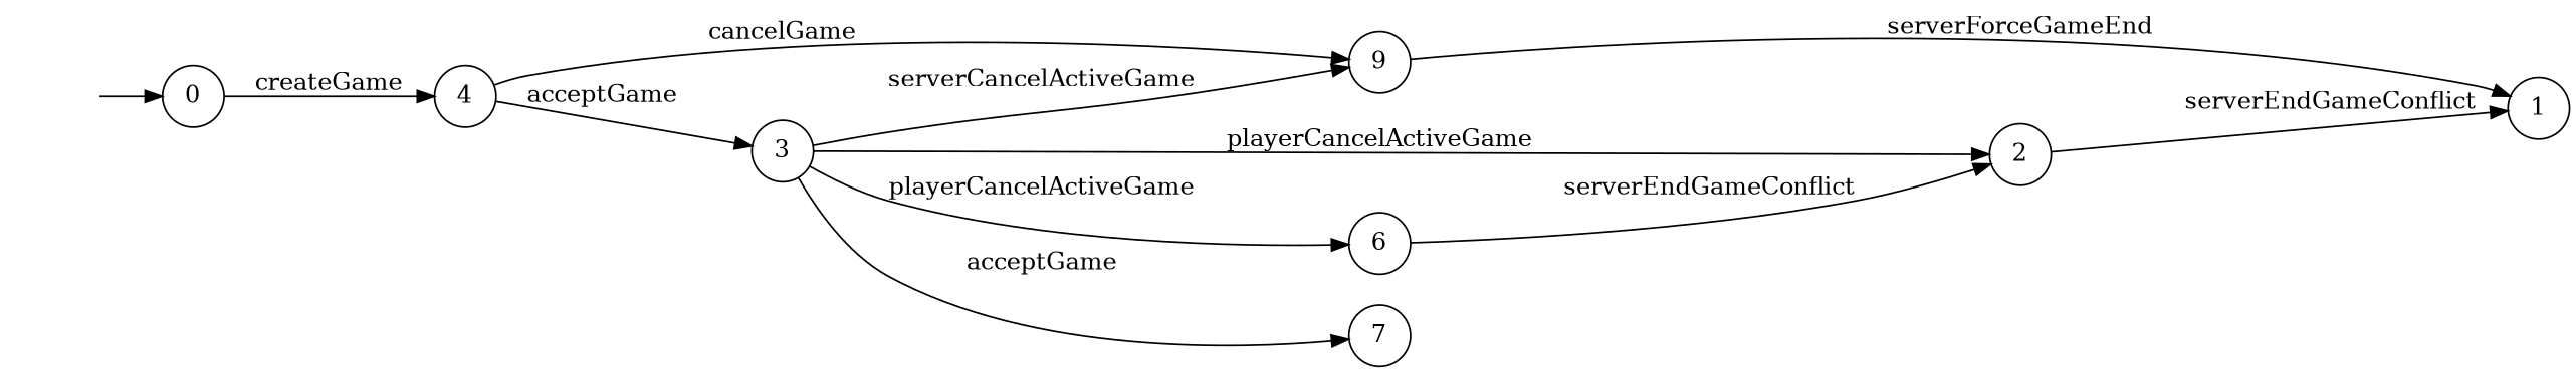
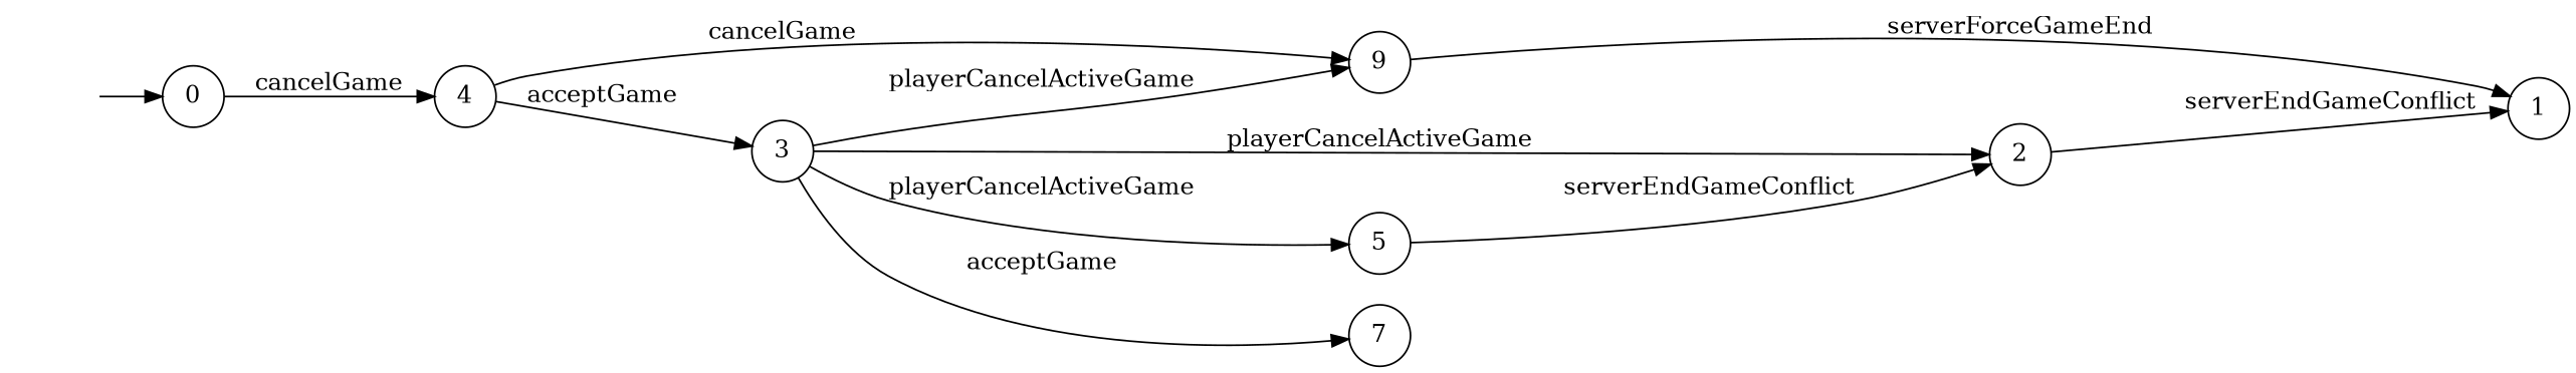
  digraph {
    rankdir=LR
    node [shape=circle]
    "" [shape=plaintext]
    n2 [label=0]
    n3 [label=4]
    n4 [label=3]
    n5 [label=9]
-   n6 [label=6]
+   n6 [label=5]
    n7 [label=7]
    n8 [label=2]
    n9 [label=1]
    "" -> n2
-   n2 -> n3 [label=createGame]
+   n2 -> n3 [label=cancelGame]
    n3 -> n4 [label=acceptGame]
    n3 -> n5 [label=cancelGame]
-   n4 -> n5 [label=serverCancelActiveGame]
+   n4 -> n5 [label=playerCancelActiveGame]
    n4 -> n6 [label=playerCancelActiveGame]
    n4 -> n7 [label=acceptGame]
    n4 -> n8 [label=playerCancelActiveGame]
    n5 -> n9 [label=serverForceGameEnd]
    n6 -> n8 [label=serverEndGameConflict]
    n8 -> n9 [label=serverEndGameConflict]
  }
